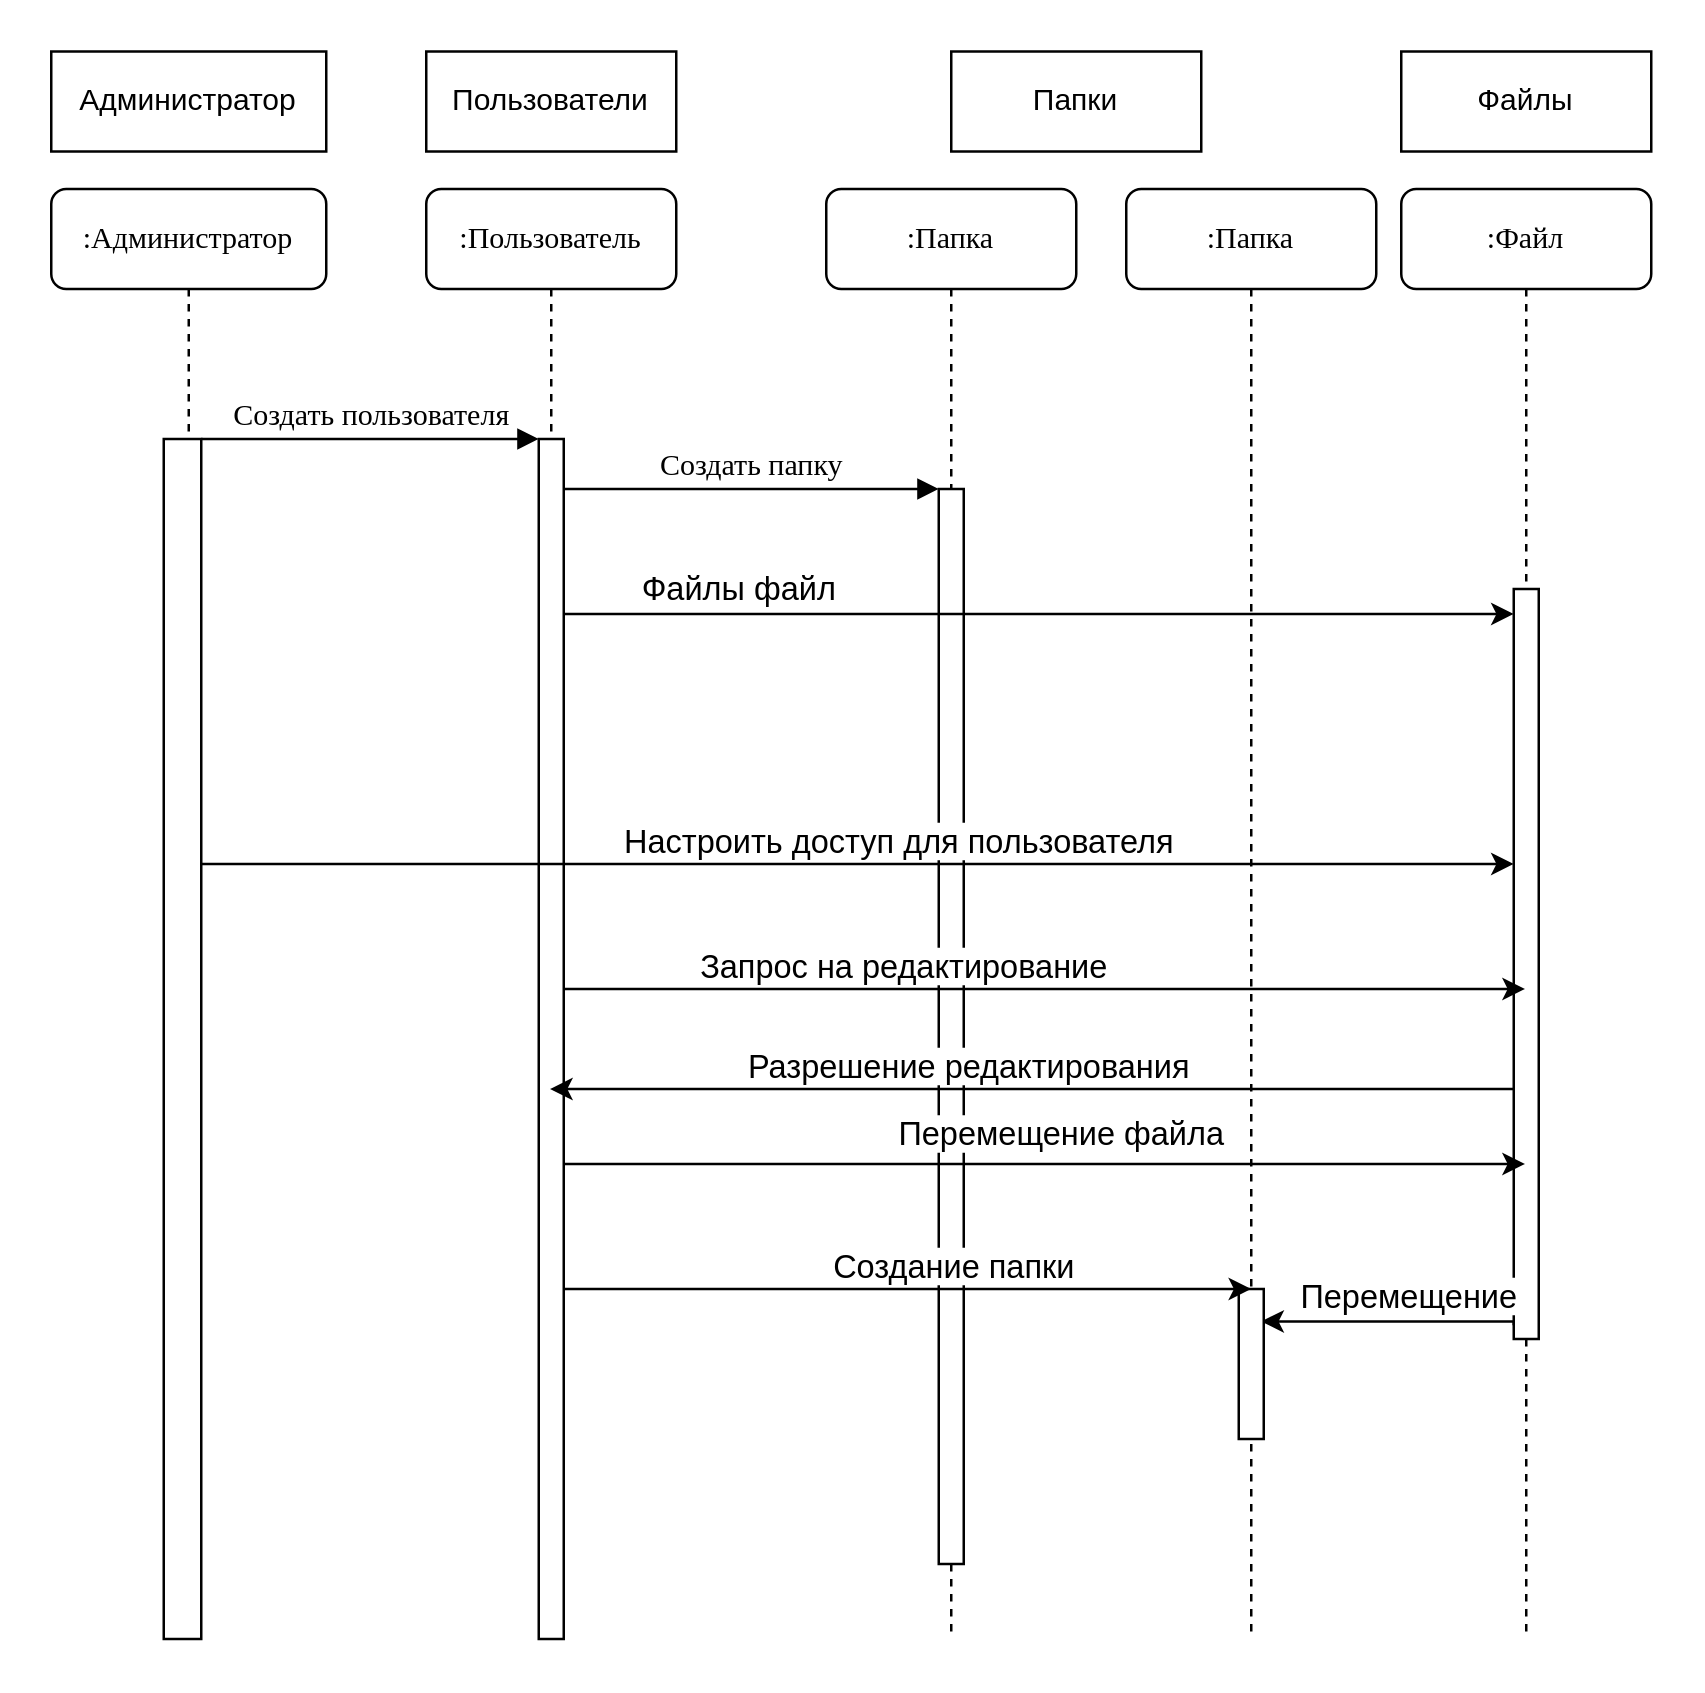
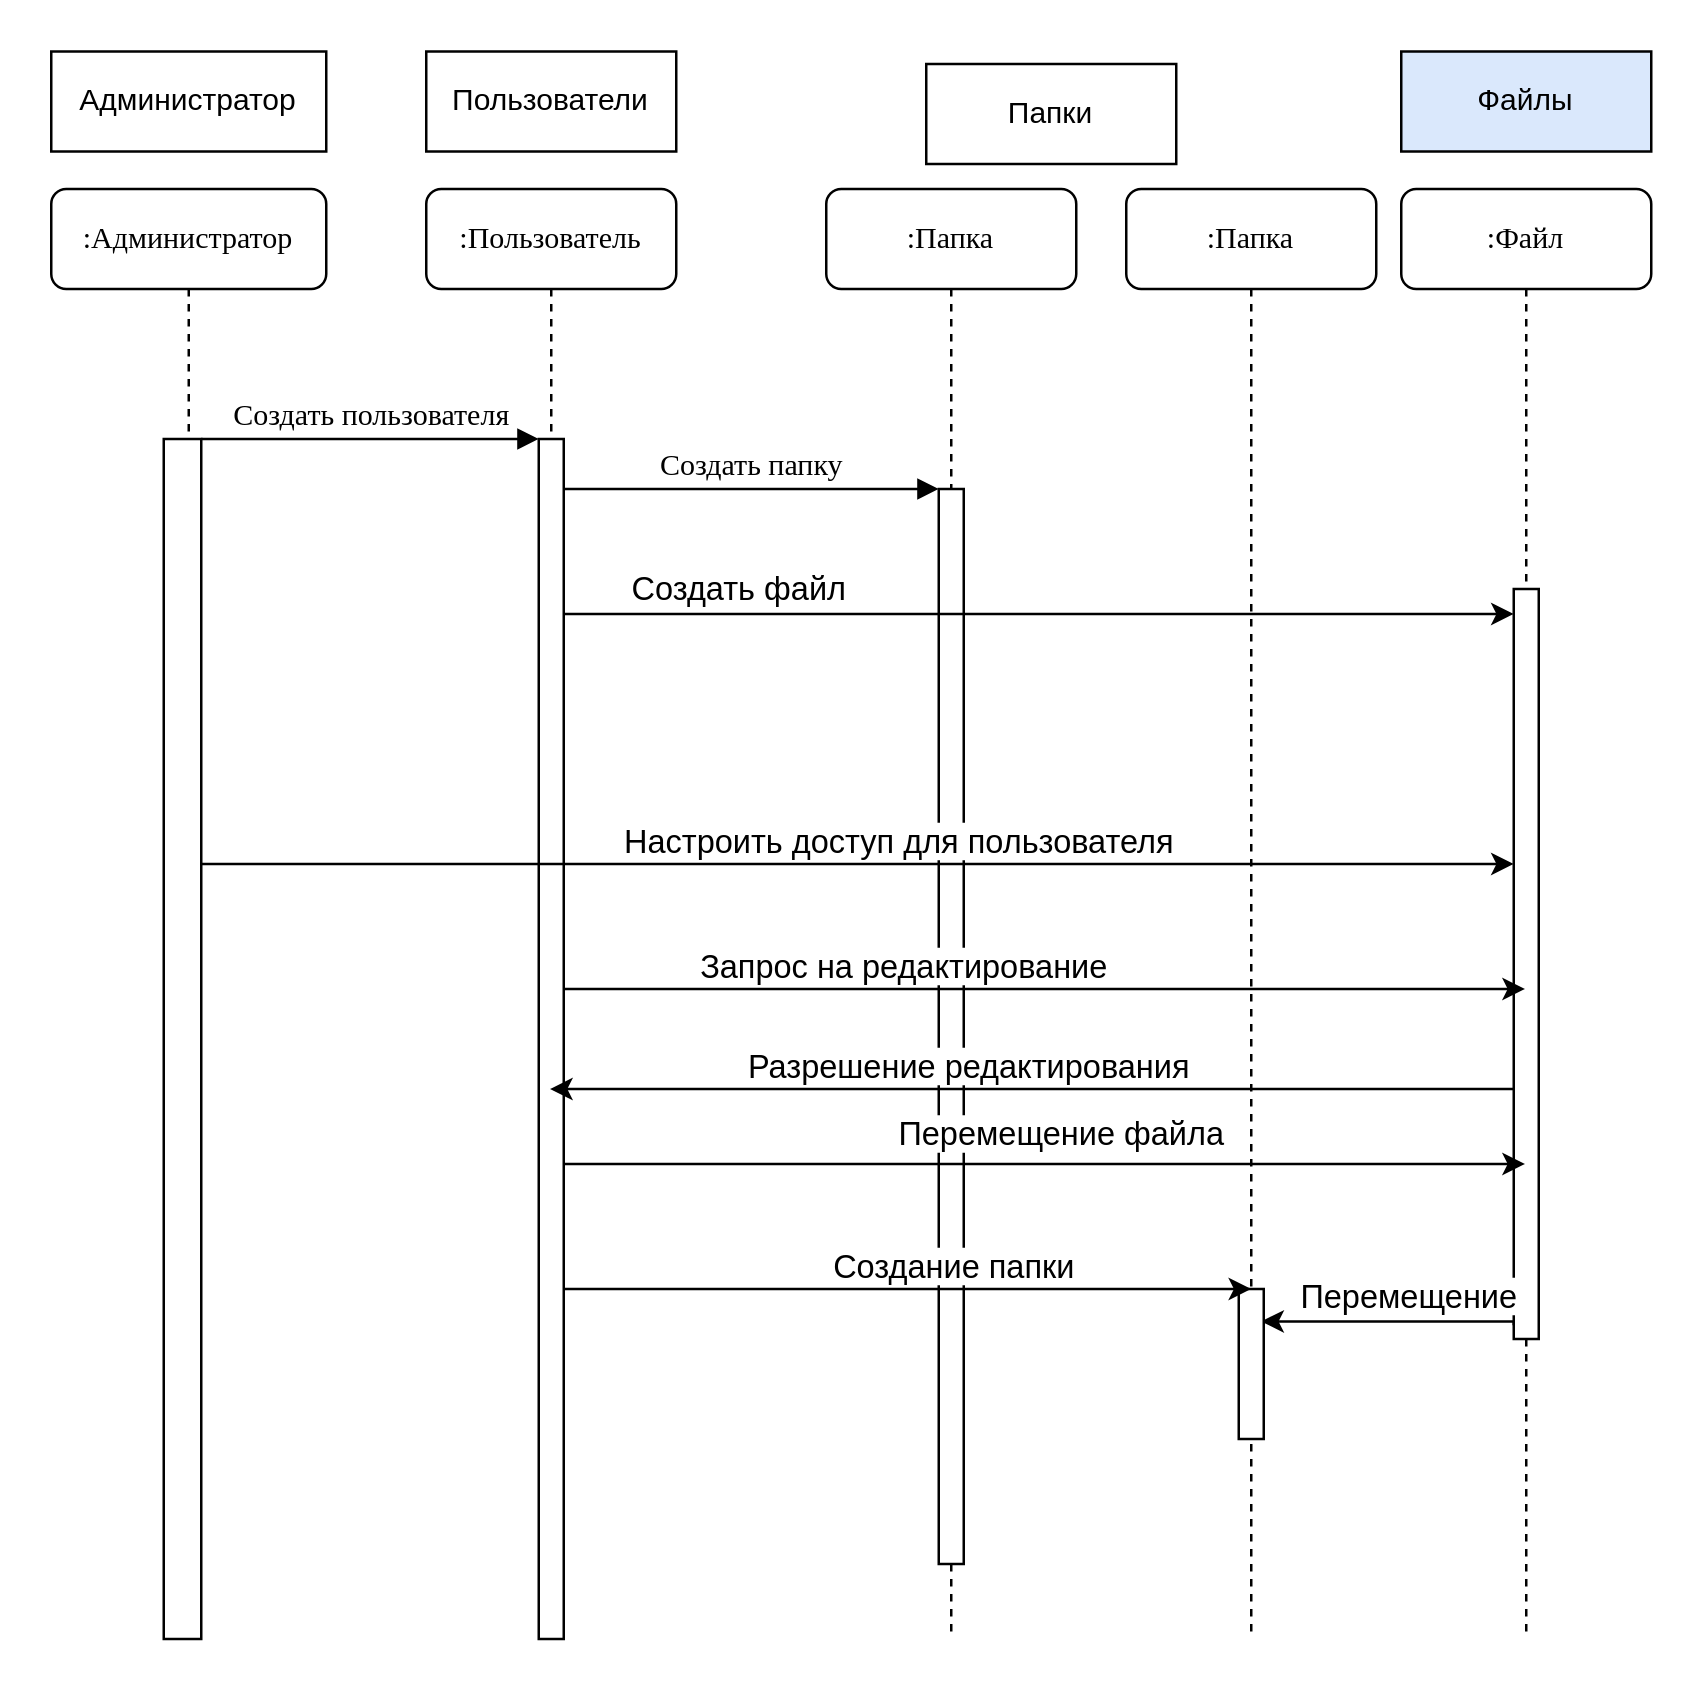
  <mxCell id="0" />
  <mxCell id="1" parent="0" />
  <mxCell id="2" value=":Пользователь" style="shape=umlLifeline;perimeter=lifelinePerimeter;whiteSpace=wrap;html=1;container=1;collapsible=0;recursiveResize=0;outlineConnect=0;rounded=1;shadow=0;comic=0;labelBackgroundColor=none;strokeWidth=1;fontFamily=Verdana;fontSize=12;align=center;" parent="1" vertex="1"><mxGeometry x="170" y="75" width="100" height="580" as="geometry" /></mxCell>
  <mxCell id="3" value="" style="html=1;points=[];perimeter=orthogonalPerimeter;rounded=0;shadow=0;comic=0;labelBackgroundColor=none;strokeWidth=1;fontFamily=Verdana;fontSize=12;align=center;" parent="2" vertex="1"><mxGeometry x="45" y="100" width="10" height="480" as="geometry" /></mxCell>
  <mxCell id="4" value=":Папка" style="shape=umlLifeline;perimeter=lifelinePerimeter;whiteSpace=wrap;html=1;container=1;collapsible=0;recursiveResize=0;outlineConnect=0;rounded=1;shadow=0;comic=0;labelBackgroundColor=none;strokeWidth=1;fontFamily=Verdana;fontSize=12;align=center;" parent="1" vertex="1"><mxGeometry x="330" y="75" width="100" height="580" as="geometry" /></mxCell>
  <mxCell id="5" value="" style="html=1;points=[];perimeter=orthogonalPerimeter;rounded=0;shadow=0;comic=0;labelBackgroundColor=none;strokeWidth=1;fontFamily=Verdana;fontSize=12;align=center;" parent="4" vertex="1"><mxGeometry x="45" y="120" width="10" height="430" as="geometry" /></mxCell>
  <mxCell id="6" value=":Файл" style="shape=umlLifeline;perimeter=lifelinePerimeter;whiteSpace=wrap;html=1;container=1;collapsible=0;recursiveResize=0;outlineConnect=0;rounded=1;shadow=0;comic=0;labelBackgroundColor=none;strokeWidth=1;fontFamily=Verdana;fontSize=12;align=center;" parent="1" vertex="1"><mxGeometry x="560" y="75" width="100" height="580" as="geometry" /></mxCell>
  <mxCell id="7" value="" style="html=1;points=[];perimeter=orthogonalPerimeter;rounded=0;shadow=0;comic=0;labelBackgroundColor=none;strokeWidth=1;fontFamily=Verdana;fontSize=12;align=center;" parent="6" vertex="1"><mxGeometry x="45" y="160" width="10" height="300" as="geometry" /></mxCell>
  <mxCell id="8" style="edgeStyle=orthogonalEdgeStyle;rounded=0;orthogonalLoop=1;jettySize=auto;html=1;fontSize=13;entryX=0.54;entryY=0.781;entryDx=0;entryDy=0;entryPerimeter=0;" parent="6" target="24" edge="1"><mxGeometry relative="1" as="geometry"><mxPoint x="45" y="454.5" as="sourcePoint" /><mxPoint x="-60.5" y="454.5" as="targetPoint" /><Array as="points"><mxPoint x="45" y="453" /></Array></mxGeometry></mxCell>
  <mxCell id="9" value="Перемещение" style="edgeLabel;html=1;align=center;verticalAlign=middle;resizable=0;points=[];fontSize=13;" parent="8" vertex="1" connectable="0"><mxGeometry x="-0.242" y="3" relative="1" as="geometry"><mxPoint x="-5" y="-13" as="offset" /></mxGeometry></mxCell>
  <mxCell id="10" value=":Администратор" style="shape=umlLifeline;perimeter=lifelinePerimeter;whiteSpace=wrap;html=1;container=1;collapsible=0;recursiveResize=0;outlineConnect=0;rounded=1;shadow=0;comic=0;labelBackgroundColor=none;strokeWidth=1;fontFamily=Verdana;fontSize=12;align=center;" parent="1" vertex="1"><mxGeometry x="20" y="75" width="110" height="580" as="geometry" /></mxCell>
  <mxCell id="11" value="" style="html=1;points=[];perimeter=orthogonalPerimeter;rounded=0;shadow=0;comic=0;labelBackgroundColor=none;strokeWidth=1;fontFamily=Verdana;fontSize=12;align=center;" parent="10" vertex="1"><mxGeometry x="45" y="100" width="15" height="480" as="geometry" /></mxCell>
  <mxCell id="12" value="Создать пользователя" style="html=1;verticalAlign=bottom;endArrow=block;entryX=0;entryY=0;labelBackgroundColor=none;fontFamily=Verdana;fontSize=12;edgeStyle=elbowEdgeStyle;elbow=vertical;" parent="1" source="11" target="3" edge="1"><mxGeometry relative="1" as="geometry"><mxPoint x="150" y="185" as="sourcePoint" /></mxGeometry></mxCell>
  <mxCell id="13" value="Создать папку" style="html=1;verticalAlign=bottom;endArrow=block;entryX=0;entryY=0;labelBackgroundColor=none;fontFamily=Verdana;fontSize=12;edgeStyle=elbowEdgeStyle;elbow=vertical;" parent="1" source="3" target="5" edge="1"><mxGeometry relative="1" as="geometry"><mxPoint x="300" y="195" as="sourcePoint" /></mxGeometry></mxCell>
  <mxCell id="14" style="edgeStyle=orthogonalEdgeStyle;rounded=0;orthogonalLoop=1;jettySize=auto;html=1;" parent="1" source="3" target="7" edge="1"><mxGeometry relative="1" as="geometry"><Array as="points"><mxPoint x="420" y="245" /><mxPoint x="420" y="245" /></Array></mxGeometry></mxCell>
- <mxCell id="15" value="Файлы файл" style="text;html=1;align=center;verticalAlign=middle;resizable=0;points=[];autosize=1;strokeColor=none;fillColor=none;fontSize=13;" parent="1" vertex="1"><mxGeometry x="245" y="225" width="100" height="20" as="geometry" /></mxCell>
+ <mxCell id="15" value="Создать файл" style="text;html=1;align=center;verticalAlign=middle;resizable=0;points=[];autosize=1;strokeColor=none;fillColor=none;fontSize=13;" parent="1" vertex="1"><mxGeometry x="245" y="225" width="100" height="20" as="geometry" /></mxCell>
  <mxCell id="16" style="edgeStyle=orthogonalEdgeStyle;rounded=0;orthogonalLoop=1;jettySize=auto;html=1;fontSize=13;" parent="1" source="11" target="7" edge="1"><mxGeometry relative="1" as="geometry"><Array as="points"><mxPoint x="200" y="345" /><mxPoint x="200" y="345" /></Array></mxGeometry></mxCell>
  <mxCell id="17" value="Настроить доступ для пользователя" style="edgeLabel;html=1;align=center;verticalAlign=middle;resizable=0;points=[];fontSize=13;" parent="16" vertex="1" connectable="0"><mxGeometry x="0.081" relative="1" as="geometry"><mxPoint x="-6" y="-10" as="offset" /></mxGeometry></mxCell>
  <mxCell id="18" style="edgeStyle=orthogonalEdgeStyle;rounded=0;orthogonalLoop=1;jettySize=auto;html=1;fontSize=13;" parent="1" source="3" target="6" edge="1"><mxGeometry relative="1" as="geometry"><Array as="points"><mxPoint x="350" y="395" /><mxPoint x="350" y="395" /></Array></mxGeometry></mxCell>
  <mxCell id="19" value="Запрос на редактирование" style="edgeLabel;html=1;align=center;verticalAlign=middle;resizable=0;points=[];fontSize=13;" parent="18" vertex="1" connectable="0"><mxGeometry x="-0.317" y="2" relative="1" as="geometry"><mxPoint x="4" y="-8" as="offset" /></mxGeometry></mxCell>
  <mxCell id="20" style="edgeStyle=orthogonalEdgeStyle;rounded=0;orthogonalLoop=1;jettySize=auto;html=1;fontSize=13;" parent="1" source="7" target="2" edge="1"><mxGeometry relative="1" as="geometry"><Array as="points"><mxPoint x="330" y="435" /><mxPoint x="330" y="435" /></Array></mxGeometry></mxCell>
  <mxCell id="21" value="Разрешение редактирования" style="edgeLabel;html=1;align=center;verticalAlign=middle;resizable=0;points=[];fontSize=13;" parent="20" vertex="1" connectable="0"><mxGeometry x="0.304" relative="1" as="geometry"><mxPoint x="32" y="-10" as="offset" /></mxGeometry></mxCell>
  <mxCell id="22" style="edgeStyle=orthogonalEdgeStyle;rounded=0;orthogonalLoop=1;jettySize=auto;html=1;fontSize=13;" parent="1" source="3" target="6" edge="1"><mxGeometry relative="1" as="geometry"><mxPoint x="565" y="468" as="targetPoint" /><Array as="points"><mxPoint x="330" y="465" /><mxPoint x="330" y="465" /></Array></mxGeometry></mxCell>
  <mxCell id="23" value="Перемещение файла" style="edgeLabel;html=1;align=center;verticalAlign=middle;resizable=0;points=[];fontSize=13;" parent="22" vertex="1" connectable="0"><mxGeometry x="0.241" y="-1" relative="1" as="geometry"><mxPoint x="-41" y="-14" as="offset" /></mxGeometry></mxCell>
  <mxCell id="24" value=":Папка" style="shape=umlLifeline;perimeter=lifelinePerimeter;whiteSpace=wrap;html=1;container=1;collapsible=0;recursiveResize=0;outlineConnect=0;rounded=1;shadow=0;comic=0;labelBackgroundColor=none;strokeWidth=1;fontFamily=Verdana;fontSize=12;align=center;" parent="1" vertex="1"><mxGeometry x="450" y="75" width="100" height="580" as="geometry" /></mxCell>
  <mxCell id="25" value="" style="html=1;points=[];perimeter=orthogonalPerimeter;rounded=0;shadow=0;comic=0;labelBackgroundColor=none;strokeWidth=1;fontFamily=Verdana;fontSize=12;align=center;" parent="24" vertex="1"><mxGeometry x="45" y="440" width="10" height="60" as="geometry" /></mxCell>
  <mxCell id="26" style="edgeStyle=orthogonalEdgeStyle;rounded=0;orthogonalLoop=1;jettySize=auto;html=1;fontSize=13;" parent="1" source="3" edge="1"><mxGeometry relative="1" as="geometry"><mxPoint x="500" y="515" as="targetPoint" /><Array as="points"><mxPoint x="500" y="515" /></Array></mxGeometry></mxCell>
  <mxCell id="27" value="Создание папки" style="edgeLabel;html=1;align=center;verticalAlign=middle;resizable=0;points=[];fontSize=13;" parent="26" vertex="1" connectable="0"><mxGeometry x="-0.178" y="-2" relative="1" as="geometry"><mxPoint x="42" y="-12" as="offset" /></mxGeometry></mxCell>
  <mxCell id="28" value="Администратор" style="rounded=0;whiteSpace=wrap;html=1;" vertex="1" parent="1"><mxGeometry x="20" y="20" width="110" height="40" as="geometry" /></mxCell>
  <mxCell id="29" value="Пользователи" style="rounded=0;whiteSpace=wrap;html=1;" vertex="1" parent="1"><mxGeometry x="170" y="20" width="100" height="40" as="geometry" /></mxCell>
- <mxCell id="30" value="Папки" style="rounded=0;whiteSpace=wrap;html=1;" vertex="1" parent="1"><mxGeometry x="380" y="20" width="100" height="40" as="geometry" /></mxCell>
- <mxCell id="31" value="Файлы" style="rounded=0;whiteSpace=wrap;html=1;" vertex="1" parent="1"><mxGeometry x="560" y="20" width="100" height="40" as="geometry" /></mxCell>
+ <mxCell id="30" value="Папки" style="rounded=0;whiteSpace=wrap;html=1;" vertex="1" parent="1"><mxGeometry x="370" y="25" width="100" height="40" as="geometry" /></mxCell>
+ <mxCell id="31" value="Файлы" style="rounded=0;whiteSpace=wrap;html=1;fillColor=#dae8fc;" vertex="1" parent="1"><mxGeometry x="560" y="20" width="100" height="40" as="geometry" /></mxCell>
